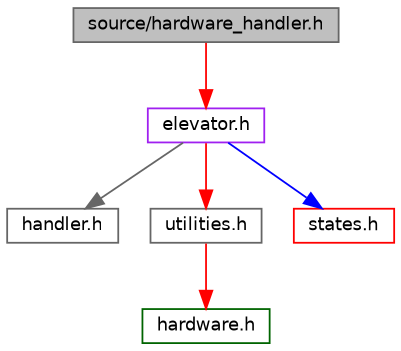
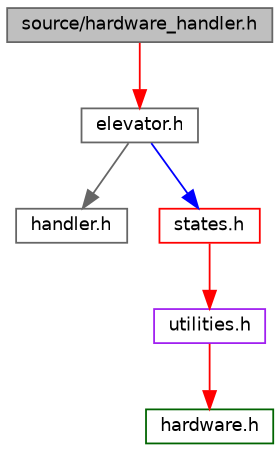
  digraph {
    node [color=gray40 fillcolor=white fontname=Helvetica fontsize=10 shape=record style=filled]
    edge [color=red fontname=Helvetica fontsize=10 labelfontname=Helvetica labelfontsize=10 style=solid]
    n1 [fillcolor=grey75 fontcolor=black height=0.2 label="source/hardware_handler.h" width=0.4]
-   n2 [color=purple height=0.2 label="elevator.h" width=0.4]
+   n2 [height=0.2 label="elevator.h" width=0.4]
    n3 [height=0.2 label="handler.h" width=0.4]
-   n4 [height=0.2 label="utilities.h" width=0.4]
+   n4 [color=purple height=0.2 label="utilities.h" width=0.4]
    n5 [color=red height=0.2 label="states.h" width=0.4]
    n6 [color=darkgreen height=0.2 label="hardware.h" width=0.4]
    n1 -> n2
    n2 -> n3 [color=gray40]
-   n2 -> n4
+   n5 -> n4
    n2 -> n5 [color=blue]
    n4 -> n6
  }
